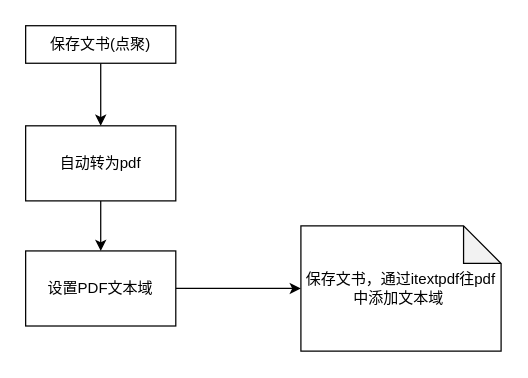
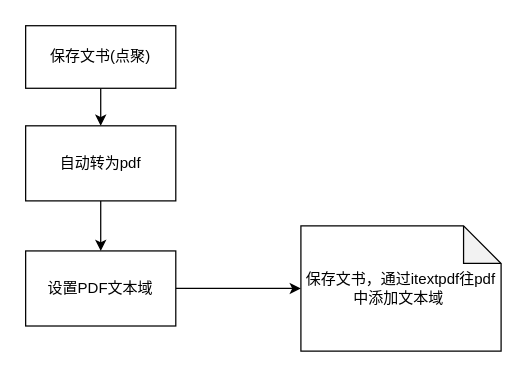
  <mxCell id="0" />
  <mxCell id="1" parent="0" />
  <mxCell id="2" value="" style="edgeStyle=orthogonalEdgeStyle;rounded=0;orthogonalLoop=1;jettySize=auto;html=1;" edge="1" parent="1" source="3" target="5"><mxGeometry relative="1" as="geometry" /></mxCell>
- <mxCell id="3" value="保存文书(点聚)" style="rounded=0;whiteSpace=wrap;html=1;" vertex="1" parent="1"><mxGeometry x="20" y="20" width="120" height="30" as="geometry" /></mxCell>
+ <mxCell id="3" value="保存文书(点聚)" style="rounded=0;whiteSpace=wrap;html=1;" vertex="1" parent="1"><mxGeometry x="20" y="20" width="120" height="50" as="geometry" /></mxCell>
  <mxCell id="4" value="" style="edgeStyle=orthogonalEdgeStyle;rounded=0;orthogonalLoop=1;jettySize=auto;html=1;" edge="1" parent="1" source="5" target="7"><mxGeometry relative="1" as="geometry" /></mxCell>
  <mxCell id="5" value="自动转为pdf" style="whiteSpace=wrap;html=1;rounded=0;" vertex="1" parent="1"><mxGeometry x="20" y="100" width="120" height="60" as="geometry" /></mxCell>
  <mxCell id="6" value="" style="edgeStyle=orthogonalEdgeStyle;rounded=0;orthogonalLoop=1;jettySize=auto;html=1;" edge="1" parent="1" source="7" target="8"><mxGeometry relative="1" as="geometry" /></mxCell>
  <mxCell id="7" value="设置PDF文本域" style="whiteSpace=wrap;html=1;rounded=0;" vertex="1" parent="1"><mxGeometry x="20" y="200" width="120" height="60" as="geometry" /></mxCell>
  <mxCell id="8" value="保存文书，通过itextpdf往pdf中添加文本域&amp;nbsp;" style="shape=note;whiteSpace=wrap;html=1;backgroundOutline=1;darkOpacity=0.05;rounded=0;" vertex="1" parent="1"><mxGeometry x="240" y="180" width="160" height="100" as="geometry" /></mxCell>
